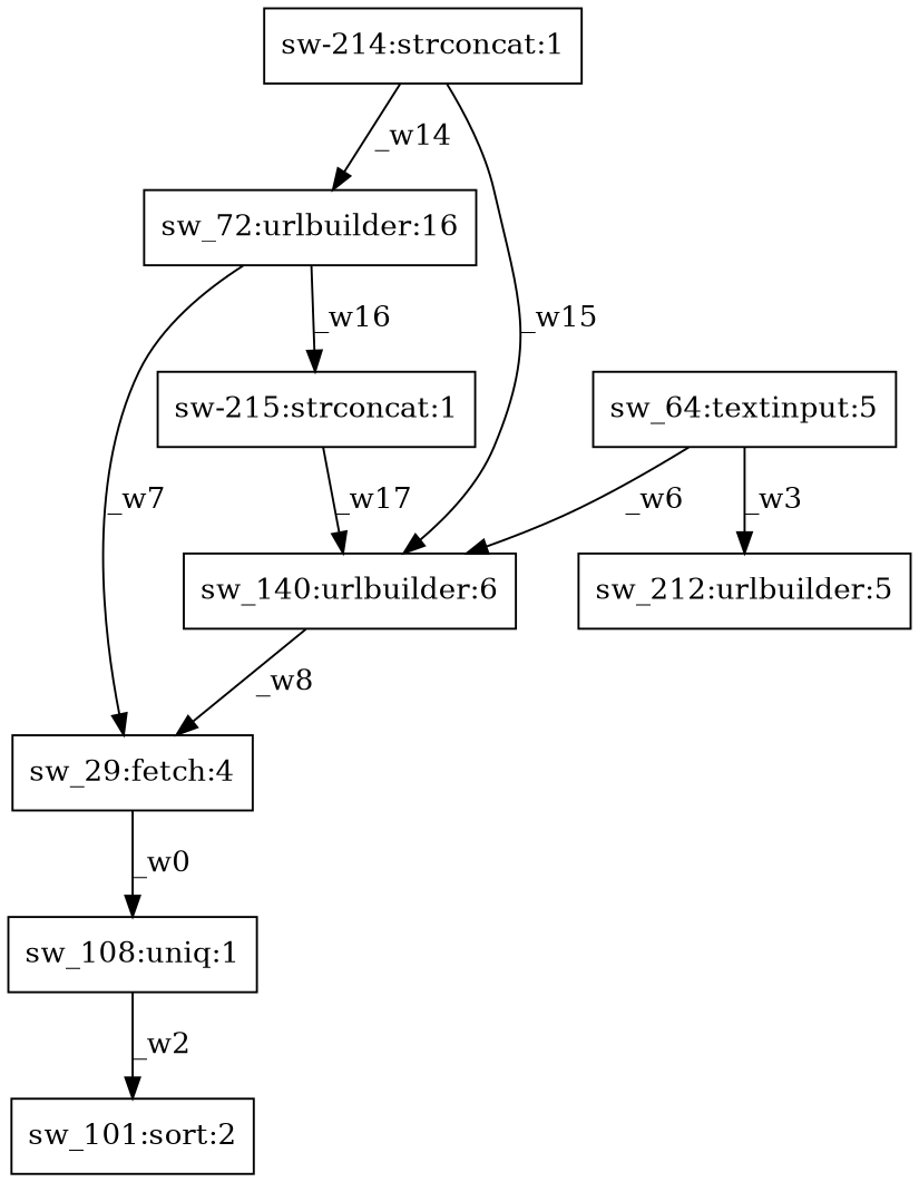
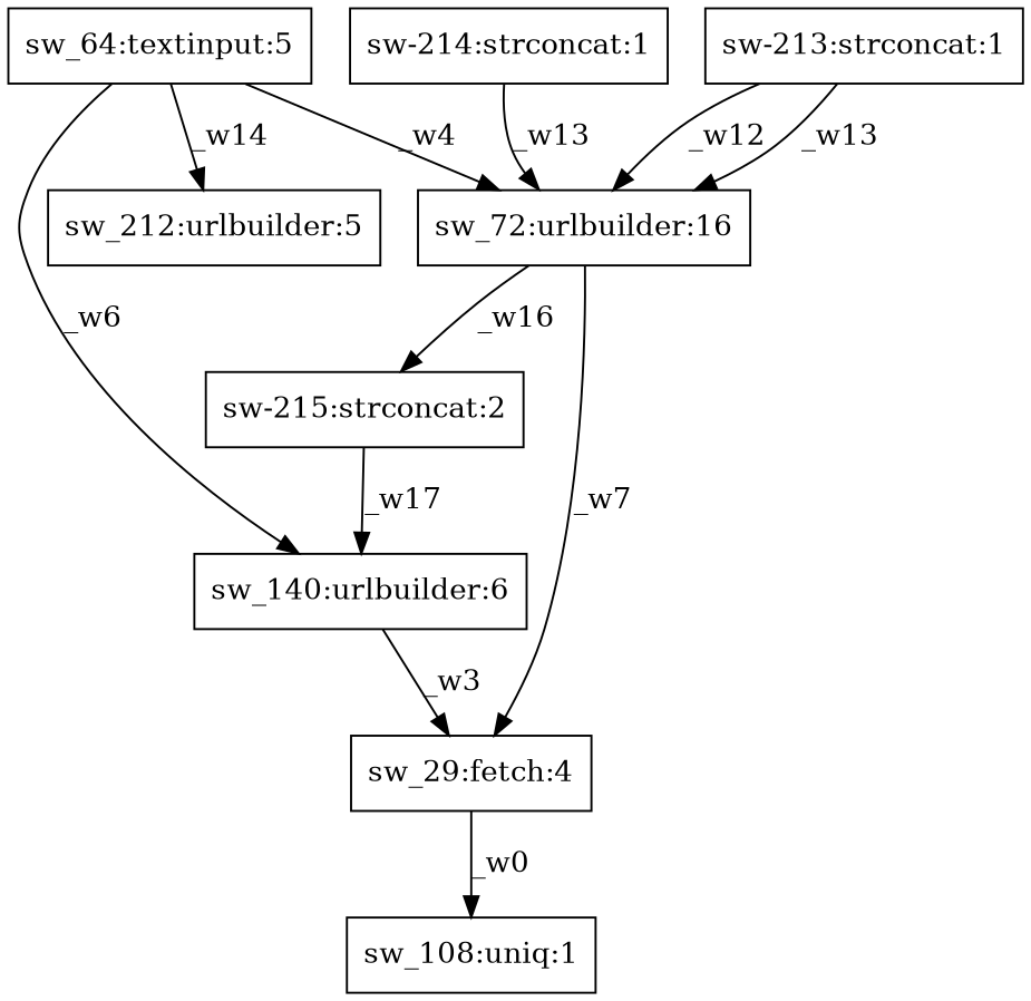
  digraph {
    node [shape=box]
    n1 [label="sw_29:fetch:4"]
    n2 [label="sw_108:uniq:1"]
-   n3 [label="sw_101:sort:2"]
    n4 [label="sw_72:urlbuilder:16"]
-   n5 [label="sw-215:strconcat:1"]
+   n5 [label="sw-215:strconcat:2"]
    n6 [label="sw-214:strconcat:1"]
    n7 [label="sw_140:urlbuilder:6"]
    n8 [label="sw_64:textinput:5"]
    n9 [label="sw_212:urlbuilder:5"]
+   n10 [label="sw-213:strconcat:1"]
    n1 -> n2 [label=_w0]
-   n2 -> n3 [label=_w2]
    n4 -> n1 [label=_w7]
    n4 -> n5 [label=_w16]
    n5 -> n7 [label=_w17]
-   n6 -> n4 [label=_w14]
-   n6 -> n7 [label=_w15]
-   n7 -> n1 [label=_w8]
+   n6 -> n4 [label=_w13]
+   n7 -> n1 [label=_w3]
+   n8 -> n4 [label=_w4]
    n8 -> n7 [label=_w6]
-   n8 -> n9 [label=_w3]
+   n8 -> n9 [label=_w14]
+   n10 -> n4 [label=_w12]
+   n10 -> n4 [label=_w13]
  }
